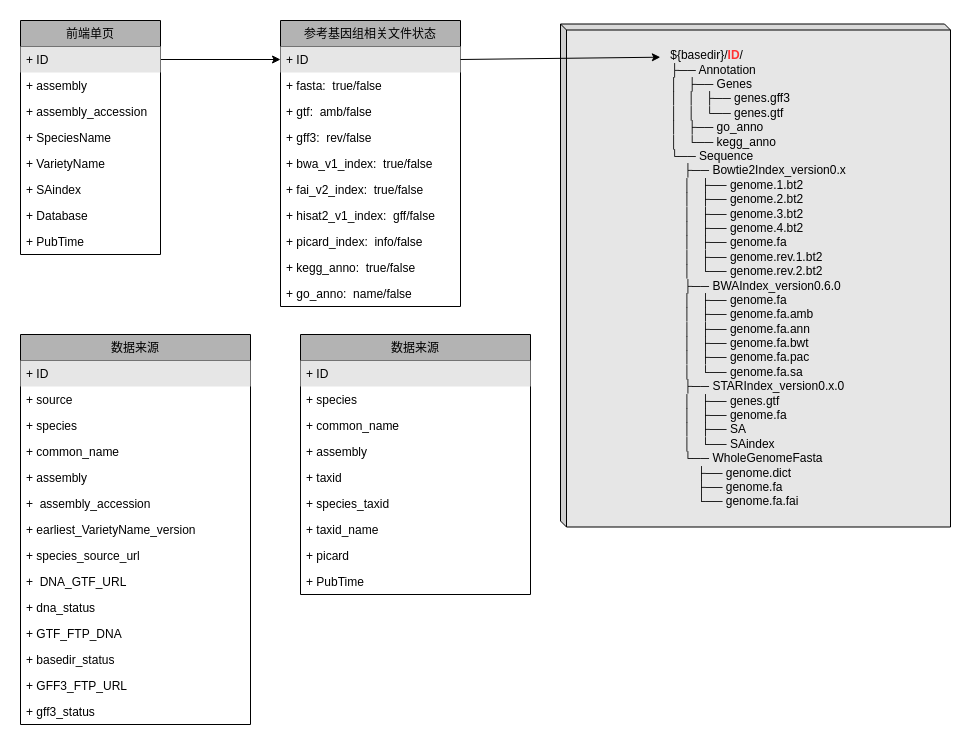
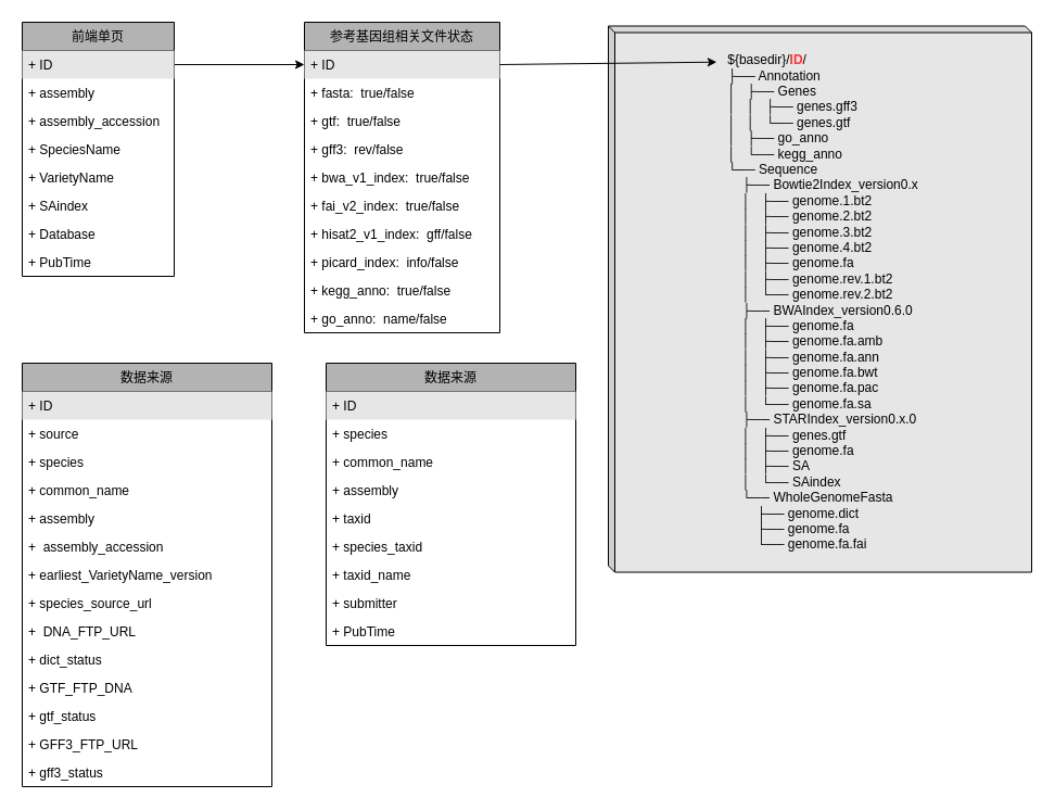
  <mxCell id="0" />
  <mxCell id="1" parent="0" />
  <mxCell id="2" value="" style="edgeStyle=orthogonalEdgeStyle;rounded=0;orthogonalLoop=1;jettySize=auto;html=1;exitX=1;exitY=0.5;exitDx=0;exitDy=0;entryX=0;entryY=0.5;entryDx=0;entryDy=0;" parent="1" source="4" target="38" edge="1"><mxGeometry relative="1" as="geometry" /></mxCell>
  <mxCell id="3" value="前端单页" style="swimlane;fontStyle=0;childLayout=stackLayout;horizontal=1;startSize=26;fillColor=#B3B3B3;horizontalStack=0;resizeParent=1;resizeParentMax=0;resizeLast=0;collapsible=1;marginBottom=0;" parent="1" vertex="1"><mxGeometry x="20" y="20" width="140" height="234" as="geometry" /></mxCell>
  <mxCell id="4" value="+ ID" style="text;strokeColor=none;fillColor=#E6E6E6;align=left;verticalAlign=top;spacingLeft=4;spacingRight=4;overflow=hidden;rotatable=0;points=[[0,0.5],[1,0.5]];portConstraint=eastwest;" parent="3" vertex="1"><mxGeometry y="26" width="140" height="26" as="geometry" /></mxCell>
  <mxCell id="5" value="+ assembly" style="text;strokeColor=none;fillColor=none;align=left;verticalAlign=top;spacingLeft=4;spacingRight=4;overflow=hidden;rotatable=0;points=[[0,0.5],[1,0.5]];portConstraint=eastwest;" parent="3" vertex="1"><mxGeometry y="52" width="140" height="26" as="geometry" /></mxCell>
  <mxCell id="6" value="+ assembly_accession" style="text;strokeColor=none;fillColor=none;align=left;verticalAlign=top;spacingLeft=4;spacingRight=4;overflow=hidden;rotatable=0;points=[[0,0.5],[1,0.5]];portConstraint=eastwest;" parent="3" vertex="1"><mxGeometry y="78" width="140" height="26" as="geometry" /></mxCell>
  <mxCell id="7" value="+ SpeciesName" style="text;strokeColor=none;fillColor=none;align=left;verticalAlign=top;spacingLeft=4;spacingRight=4;overflow=hidden;rotatable=0;points=[[0,0.5],[1,0.5]];portConstraint=eastwest;" parent="3" vertex="1"><mxGeometry y="104" width="140" height="26" as="geometry" /></mxCell>
  <mxCell id="8" value="+ VarietyName" style="text;strokeColor=none;fillColor=none;align=left;verticalAlign=top;spacingLeft=4;spacingRight=4;overflow=hidden;rotatable=0;points=[[0,0.5],[1,0.5]];portConstraint=eastwest;" parent="3" vertex="1"><mxGeometry y="130" width="140" height="26" as="geometry" /></mxCell>
  <mxCell id="9" value="+ SAindex" style="text;strokeColor=none;fillColor=none;align=left;verticalAlign=top;spacingLeft=4;spacingRight=4;overflow=hidden;rotatable=0;points=[[0,0.5],[1,0.5]];portConstraint=eastwest;" parent="3" vertex="1"><mxGeometry y="156" width="140" height="26" as="geometry" /></mxCell>
  <mxCell id="10" value="+ Database" style="text;strokeColor=none;fillColor=none;align=left;verticalAlign=top;spacingLeft=4;spacingRight=4;overflow=hidden;rotatable=0;points=[[0,0.5],[1,0.5]];portConstraint=eastwest;" parent="3" vertex="1"><mxGeometry y="182" width="140" height="26" as="geometry" /></mxCell>
  <mxCell id="11" value="+ PubTime" style="text;strokeColor=none;fillColor=none;align=left;verticalAlign=top;spacingLeft=4;spacingRight=4;overflow=hidden;rotatable=0;points=[[0,0.5],[1,0.5]];portConstraint=eastwest;" parent="3" vertex="1"><mxGeometry y="208" width="140" height="26" as="geometry" /></mxCell>
  <mxCell id="12" value="数据来源" style="swimlane;fontStyle=0;childLayout=stackLayout;horizontal=1;startSize=26;fillColor=#B3B3B3;horizontalStack=0;resizeParent=1;resizeParentMax=0;resizeLast=0;collapsible=1;marginBottom=0;" vertex="1" parent="1"><mxGeometry x="20" y="334" width="230" height="390" as="geometry" /></mxCell>
  <mxCell id="13" value="+ ID" style="text;strokeColor=none;fillColor=#E6E6E6;align=left;verticalAlign=top;spacingLeft=4;spacingRight=4;overflow=hidden;rotatable=0;points=[[0,0.5],[1,0.5]];portConstraint=eastwest;" vertex="1" parent="12"><mxGeometry y="26" width="230" height="26" as="geometry" /></mxCell>
  <mxCell id="14" value="+ source" style="text;strokeColor=none;fillColor=none;align=left;verticalAlign=top;spacingLeft=4;spacingRight=4;overflow=hidden;rotatable=0;points=[[0,0.5],[1,0.5]];portConstraint=eastwest;" vertex="1" parent="12"><mxGeometry y="52" width="230" height="26" as="geometry" /></mxCell>
  <mxCell id="15" value="+ species" style="text;strokeColor=none;fillColor=none;align=left;verticalAlign=top;spacingLeft=4;spacingRight=4;overflow=hidden;rotatable=0;points=[[0,0.5],[1,0.5]];portConstraint=eastwest;" vertex="1" parent="12"><mxGeometry y="78" width="230" height="26" as="geometry" /></mxCell>
  <mxCell id="16" value="+ common_name" style="text;strokeColor=none;fillColor=none;align=left;verticalAlign=top;spacingLeft=4;spacingRight=4;overflow=hidden;rotatable=0;points=[[0,0.5],[1,0.5]];portConstraint=eastwest;" vertex="1" parent="12"><mxGeometry y="104" width="230" height="26" as="geometry" /></mxCell>
  <mxCell id="17" value="+ assembly" style="text;strokeColor=none;fillColor=none;align=left;verticalAlign=top;spacingLeft=4;spacingRight=4;overflow=hidden;rotatable=0;points=[[0,0.5],[1,0.5]];portConstraint=eastwest;" vertex="1" parent="12"><mxGeometry y="130" width="230" height="26" as="geometry" /></mxCell>
  <mxCell id="18" value="+   assembly_accession" style="text;strokeColor=none;fillColor=none;align=left;verticalAlign=top;spacingLeft=4;spacingRight=4;overflow=hidden;rotatable=0;points=[[0,0.5],[1,0.5]];portConstraint=eastwest;" vertex="1" parent="12"><mxGeometry y="156" width="230" height="26" as="geometry" /></mxCell>
  <mxCell id="19" value="+ earliest_VarietyName_version" style="text;strokeColor=none;fillColor=none;align=left;verticalAlign=top;spacingLeft=4;spacingRight=4;overflow=hidden;rotatable=0;points=[[0,0.5],[1,0.5]];portConstraint=eastwest;" vertex="1" parent="12"><mxGeometry y="182" width="230" height="26" as="geometry" /></mxCell>
  <mxCell id="20" value="+ species_source_url" style="text;strokeColor=none;fillColor=none;align=left;verticalAlign=top;spacingLeft=4;spacingRight=4;overflow=hidden;rotatable=0;points=[[0,0.5],[1,0.5]];portConstraint=eastwest;" vertex="1" parent="12"><mxGeometry y="208" width="230" height="26" as="geometry" /></mxCell>
- <mxCell id="21" value="+   DNA_GTF_URL" style="text;strokeColor=none;fillColor=none;align=left;verticalAlign=top;spacingLeft=4;spacingRight=4;overflow=hidden;rotatable=0;points=[[0,0.5],[1,0.5]];portConstraint=eastwest;" vertex="1" parent="12"><mxGeometry y="234" width="230" height="26" as="geometry" /></mxCell>
- <mxCell id="22" value="+ dna_status" style="text;strokeColor=none;fillColor=none;align=left;verticalAlign=top;spacingLeft=4;spacingRight=4;overflow=hidden;rotatable=0;points=[[0,0.5],[1,0.5]];portConstraint=eastwest;" vertex="1" parent="12"><mxGeometry y="260" width="230" height="26" as="geometry" /></mxCell>
+ <mxCell id="21" value="+   DNA_FTP_URL" style="text;strokeColor=none;fillColor=none;align=left;verticalAlign=top;spacingLeft=4;spacingRight=4;overflow=hidden;rotatable=0;points=[[0,0.5],[1,0.5]];portConstraint=eastwest;" vertex="1" parent="12"><mxGeometry y="234" width="230" height="26" as="geometry" /></mxCell>
+ <mxCell id="22" value="+ dict_status" style="text;strokeColor=none;fillColor=none;align=left;verticalAlign=top;spacingLeft=4;spacingRight=4;overflow=hidden;rotatable=0;points=[[0,0.5],[1,0.5]];portConstraint=eastwest;" vertex="1" parent="12"><mxGeometry y="260" width="230" height="26" as="geometry" /></mxCell>
  <mxCell id="23" value="+ GTF_FTP_DNA" style="text;strokeColor=none;fillColor=none;align=left;verticalAlign=top;spacingLeft=4;spacingRight=4;overflow=hidden;rotatable=0;points=[[0,0.5],[1,0.5]];portConstraint=eastwest;" vertex="1" parent="12"><mxGeometry y="286" width="230" height="26" as="geometry" /></mxCell>
- <mxCell id="24" value="+ basedir_status" style="text;strokeColor=none;fillColor=none;align=left;verticalAlign=top;spacingLeft=4;spacingRight=4;overflow=hidden;rotatable=0;points=[[0,0.5],[1,0.5]];portConstraint=eastwest;" vertex="1" parent="12"><mxGeometry y="312" width="230" height="26" as="geometry" /></mxCell>
+ <mxCell id="24" value="+ gtf_status" style="text;strokeColor=none;fillColor=none;align=left;verticalAlign=top;spacingLeft=4;spacingRight=4;overflow=hidden;rotatable=0;points=[[0,0.5],[1,0.5]];portConstraint=eastwest;" vertex="1" parent="12"><mxGeometry y="312" width="230" height="26" as="geometry" /></mxCell>
  <mxCell id="25" value="+ GFF3_FTP_URL" style="text;strokeColor=none;fillColor=none;align=left;verticalAlign=top;spacingLeft=4;spacingRight=4;overflow=hidden;rotatable=0;points=[[0,0.5],[1,0.5]];portConstraint=eastwest;" vertex="1" parent="12"><mxGeometry y="338" width="230" height="26" as="geometry" /></mxCell>
  <mxCell id="26" value="+ gff3_status" style="text;strokeColor=none;fillColor=none;align=left;verticalAlign=top;spacingLeft=4;spacingRight=4;overflow=hidden;rotatable=0;points=[[0,0.5],[1,0.5]];portConstraint=eastwest;" vertex="1" parent="12"><mxGeometry y="364" width="230" height="26" as="geometry" /></mxCell>
  <mxCell id="27" value="数据来源" style="swimlane;fontStyle=0;childLayout=stackLayout;horizontal=1;startSize=26;fillColor=#B3B3B3;horizontalStack=0;resizeParent=1;resizeParentMax=0;resizeLast=0;collapsible=1;marginBottom=0;" vertex="1" parent="1"><mxGeometry x="300" y="334" width="230" height="260" as="geometry" /></mxCell>
  <mxCell id="28" value="+ ID" style="text;strokeColor=none;fillColor=#E6E6E6;align=left;verticalAlign=top;spacingLeft=4;spacingRight=4;overflow=hidden;rotatable=0;points=[[0,0.5],[1,0.5]];portConstraint=eastwest;" vertex="1" parent="27"><mxGeometry y="26" width="230" height="26" as="geometry" /></mxCell>
  <mxCell id="29" value="+ species" style="text;strokeColor=none;fillColor=none;align=left;verticalAlign=top;spacingLeft=4;spacingRight=4;overflow=hidden;rotatable=0;points=[[0,0.5],[1,0.5]];portConstraint=eastwest;" vertex="1" parent="27"><mxGeometry y="52" width="230" height="26" as="geometry" /></mxCell>
  <mxCell id="30" value="+ common_name" style="text;strokeColor=none;fillColor=none;align=left;verticalAlign=top;spacingLeft=4;spacingRight=4;overflow=hidden;rotatable=0;points=[[0,0.5],[1,0.5]];portConstraint=eastwest;" vertex="1" parent="27"><mxGeometry y="78" width="230" height="26" as="geometry" /></mxCell>
  <mxCell id="31" value="+ assembly" style="text;strokeColor=none;fillColor=none;align=left;verticalAlign=top;spacingLeft=4;spacingRight=4;overflow=hidden;rotatable=0;points=[[0,0.5],[1,0.5]];portConstraint=eastwest;" vertex="1" parent="27"><mxGeometry y="104" width="230" height="26" as="geometry" /></mxCell>
  <mxCell id="32" value="+ taxid" style="text;strokeColor=none;fillColor=none;align=left;verticalAlign=top;spacingLeft=4;spacingRight=4;overflow=hidden;rotatable=0;points=[[0,0.5],[1,0.5]];portConstraint=eastwest;" vertex="1" parent="27"><mxGeometry y="130" width="230" height="26" as="geometry" /></mxCell>
  <mxCell id="33" value="+ species_taxid" style="text;strokeColor=none;fillColor=none;align=left;verticalAlign=top;spacingLeft=4;spacingRight=4;overflow=hidden;rotatable=0;points=[[0,0.5],[1,0.5]];portConstraint=eastwest;" vertex="1" parent="27"><mxGeometry y="156" width="230" height="26" as="geometry" /></mxCell>
  <mxCell id="34" value="+ taxid_name" style="text;strokeColor=none;fillColor=none;align=left;verticalAlign=top;spacingLeft=4;spacingRight=4;overflow=hidden;rotatable=0;points=[[0,0.5],[1,0.5]];portConstraint=eastwest;" vertex="1" parent="27"><mxGeometry y="182" width="230" height="26" as="geometry" /></mxCell>
- <mxCell id="35" value="+ picard" style="text;strokeColor=none;fillColor=none;align=left;verticalAlign=top;spacingLeft=4;spacingRight=4;overflow=hidden;rotatable=0;points=[[0,0.5],[1,0.5]];portConstraint=eastwest;" vertex="1" parent="27"><mxGeometry y="208" width="230" height="26" as="geometry" /></mxCell>
+ <mxCell id="35" value="+ submitter" style="text;strokeColor=none;fillColor=none;align=left;verticalAlign=top;spacingLeft=4;spacingRight=4;overflow=hidden;rotatable=0;points=[[0,0.5],[1,0.5]];portConstraint=eastwest;" vertex="1" parent="27"><mxGeometry y="208" width="230" height="26" as="geometry" /></mxCell>
  <mxCell id="36" value="+ PubTime" style="text;strokeColor=none;fillColor=none;align=left;verticalAlign=top;spacingLeft=4;spacingRight=4;overflow=hidden;rotatable=0;points=[[0,0.5],[1,0.5]];portConstraint=eastwest;" vertex="1" parent="27"><mxGeometry y="234" width="230" height="26" as="geometry" /></mxCell>
  <mxCell id="37" value="参考基因组相关文件状态" style="swimlane;fontStyle=0;childLayout=stackLayout;horizontal=1;startSize=26;fillColor=#B3B3B3;horizontalStack=0;resizeParent=1;resizeParentMax=0;resizeLast=0;collapsible=1;marginBottom=0;" parent="1" vertex="1"><mxGeometry x="280" y="20" width="180" height="286" as="geometry" /></mxCell>
  <mxCell id="38" value="+ ID" style="text;strokeColor=none;fillColor=#E6E6E6;align=left;verticalAlign=top;spacingLeft=4;spacingRight=4;overflow=hidden;rotatable=0;points=[[0,0.5],[1,0.5]];portConstraint=eastwest;" parent="37" vertex="1"><mxGeometry y="26" width="180" height="26" as="geometry" /></mxCell>
  <mxCell id="39" value="+ fasta:  true/false" style="text;strokeColor=none;fillColor=none;align=left;verticalAlign=top;spacingLeft=4;spacingRight=4;overflow=hidden;rotatable=0;points=[[0,0.5],[1,0.5]];portConstraint=eastwest;" parent="37" vertex="1"><mxGeometry y="52" width="180" height="26" as="geometry" /></mxCell>
- <mxCell id="40" value="+ gtf:  amb/false" style="text;strokeColor=none;fillColor=none;align=left;verticalAlign=top;spacingLeft=4;spacingRight=4;overflow=hidden;rotatable=0;points=[[0,0.5],[1,0.5]];portConstraint=eastwest;" parent="37" vertex="1"><mxGeometry y="78" width="180" height="26" as="geometry" /></mxCell>
+ <mxCell id="40" value="+ gtf:  true/false" style="text;strokeColor=none;fillColor=none;align=left;verticalAlign=top;spacingLeft=4;spacingRight=4;overflow=hidden;rotatable=0;points=[[0,0.5],[1,0.5]];portConstraint=eastwest;" parent="37" vertex="1"><mxGeometry y="78" width="180" height="26" as="geometry" /></mxCell>
  <mxCell id="41" value="+ gff3:  rev/false" style="text;strokeColor=none;fillColor=none;align=left;verticalAlign=top;spacingLeft=4;spacingRight=4;overflow=hidden;rotatable=0;points=[[0,0.5],[1,0.5]];portConstraint=eastwest;" parent="37" vertex="1"><mxGeometry y="104" width="180" height="26" as="geometry" /></mxCell>
  <mxCell id="42" value="+ bwa_v1_index:  true/false" style="text;strokeColor=none;fillColor=none;align=left;verticalAlign=top;spacingLeft=4;spacingRight=4;overflow=hidden;rotatable=0;points=[[0,0.5],[1,0.5]];portConstraint=eastwest;" vertex="1" parent="37"><mxGeometry y="130" width="180" height="26" as="geometry" /></mxCell>
  <mxCell id="43" value="+ fai_v2_index:  true/false" style="text;strokeColor=none;fillColor=none;align=left;verticalAlign=top;spacingLeft=4;spacingRight=4;overflow=hidden;rotatable=0;points=[[0,0.5],[1,0.5]];portConstraint=eastwest;" vertex="1" parent="37"><mxGeometry y="156" width="180" height="26" as="geometry" /></mxCell>
  <mxCell id="44" value="+ hisat2_v1_index:  gff/false" style="text;strokeColor=none;fillColor=none;align=left;verticalAlign=top;spacingLeft=4;spacingRight=4;overflow=hidden;rotatable=0;points=[[0,0.5],[1,0.5]];portConstraint=eastwest;" vertex="1" parent="37"><mxGeometry y="182" width="180" height="26" as="geometry" /></mxCell>
  <mxCell id="45" value="+ picard_index:  info/false" style="text;strokeColor=none;fillColor=none;align=left;verticalAlign=top;spacingLeft=4;spacingRight=4;overflow=hidden;rotatable=0;points=[[0,0.5],[1,0.5]];portConstraint=eastwest;" vertex="1" parent="37"><mxGeometry y="208" width="180" height="26" as="geometry" /></mxCell>
  <mxCell id="46" value="+ kegg_anno:  true/false" style="text;strokeColor=none;fillColor=none;align=left;verticalAlign=top;spacingLeft=4;spacingRight=4;overflow=hidden;rotatable=0;points=[[0,0.5],[1,0.5]];portConstraint=eastwest;" vertex="1" parent="37"><mxGeometry y="234" width="180" height="26" as="geometry" /></mxCell>
  <mxCell id="47" value="+ go_anno:  name/false" style="text;strokeColor=none;fillColor=none;align=left;verticalAlign=top;spacingLeft=4;spacingRight=4;overflow=hidden;rotatable=0;points=[[0,0.5],[1,0.5]];portConstraint=eastwest;" vertex="1" parent="37"><mxGeometry y="260" width="180" height="26" as="geometry" /></mxCell>
  <mxCell id="48" value="&lt;blockquote&gt;&lt;blockquote&gt;&lt;div align=&quot;left&quot;&gt;${basedir}/&lt;font color=&quot;#FF3333&quot;&gt;&lt;b&gt;ID&lt;/b&gt;&lt;font color=&quot;#000000&quot;&gt;/&lt;/font&gt;&lt;/font&gt;&lt;br&gt;├── Annotation&lt;br&gt;│&amp;nbsp;&amp;nbsp; ├── Genes&lt;br&gt;│&amp;nbsp;&amp;nbsp; │&amp;nbsp;&amp;nbsp; ├── genes.gff3&lt;br&gt;│&amp;nbsp;&amp;nbsp; │&amp;nbsp;&amp;nbsp; └── genes.gtf&lt;br&gt;│&amp;nbsp;&amp;nbsp; ├── go_anno&lt;br&gt;│&amp;nbsp;&amp;nbsp; └── kegg_anno&lt;br&gt;└── Sequence&lt;br&gt;&amp;nbsp;&amp;nbsp;&amp;nbsp; ├── Bowtie2Index_version0.x&lt;br&gt;&amp;nbsp;&amp;nbsp;&amp;nbsp; │&amp;nbsp;&amp;nbsp; ├── genome.1.bt2&lt;br&gt;&amp;nbsp;&amp;nbsp;&amp;nbsp; │&amp;nbsp;&amp;nbsp; ├── genome.2.bt2&lt;br&gt;&amp;nbsp;&amp;nbsp;&amp;nbsp; │&amp;nbsp;&amp;nbsp; ├── genome.3.bt2&lt;br&gt;&amp;nbsp;&amp;nbsp;&amp;nbsp; │&amp;nbsp;&amp;nbsp; ├── genome.4.bt2&lt;br&gt;&amp;nbsp;&amp;nbsp;&amp;nbsp; │&amp;nbsp;&amp;nbsp; ├── genome.fa&lt;br&gt;&amp;nbsp;&amp;nbsp;&amp;nbsp; │&amp;nbsp;&amp;nbsp; ├── genome.rev.1.bt2&lt;br&gt;&amp;nbsp;&amp;nbsp;&amp;nbsp; │&amp;nbsp;&amp;nbsp; └── genome.rev.2.bt2&lt;br&gt;&amp;nbsp;&amp;nbsp;&amp;nbsp; ├── BWAIndex_version0.6.0&lt;br&gt;&amp;nbsp;&amp;nbsp;&amp;nbsp; │&amp;nbsp;&amp;nbsp; ├── genome.fa&lt;br&gt;&amp;nbsp;&amp;nbsp;&amp;nbsp; │&amp;nbsp;&amp;nbsp; ├── genome.fa.amb&lt;br&gt;&amp;nbsp;&amp;nbsp;&amp;nbsp; │&amp;nbsp;&amp;nbsp; ├── genome.fa.ann&lt;br&gt;&amp;nbsp;&amp;nbsp;&amp;nbsp; │&amp;nbsp;&amp;nbsp; ├── genome.fa.bwt&lt;br&gt;&amp;nbsp;&amp;nbsp;&amp;nbsp; │&amp;nbsp;&amp;nbsp; ├── genome.fa.pac&lt;br&gt;&amp;nbsp;&amp;nbsp;&amp;nbsp; │&amp;nbsp;&amp;nbsp; └── genome.fa.sa&lt;br&gt;&amp;nbsp;&amp;nbsp;&amp;nbsp; ├── STARIndex_version0.x.0&lt;br&gt;&amp;nbsp;&amp;nbsp;&amp;nbsp; │&amp;nbsp;&amp;nbsp; ├── genes.gtf&lt;br&gt;&amp;nbsp;&amp;nbsp;&amp;nbsp; │&amp;nbsp;&amp;nbsp; ├── genome.fa&lt;br&gt;&amp;nbsp;&amp;nbsp;&amp;nbsp; │&amp;nbsp;&amp;nbsp; ├── SA&lt;br&gt;&amp;nbsp;&amp;nbsp;&amp;nbsp; │&amp;nbsp;&amp;nbsp; └── SAindex&lt;br&gt;&amp;nbsp;&amp;nbsp;&amp;nbsp; └── WholeGenomeFasta&lt;br&gt;&amp;nbsp;&amp;nbsp;&amp;nbsp;&amp;nbsp;&amp;nbsp;&amp;nbsp;&amp;nbsp; ├── genome.dict&lt;br&gt;&amp;nbsp;&amp;nbsp;&amp;nbsp;&amp;nbsp;&amp;nbsp;&amp;nbsp;&amp;nbsp; ├── genome.fa&lt;br&gt;&amp;nbsp;&amp;nbsp;&amp;nbsp;&amp;nbsp;&amp;nbsp;&amp;nbsp;&amp;nbsp; └── genome.fa.fai&lt;br&gt;&lt;/div&gt;&lt;/blockquote&gt;&lt;/blockquote&gt;" style="shape=cube;whiteSpace=wrap;html=1;boundedLbl=1;backgroundOutline=1;darkOpacity=0.05;darkOpacity2=0.1;fillColor=#E6E6E6;size=6;" vertex="1" parent="1"><mxGeometry x="560" y="23.5" width="390" height="503" as="geometry" /></mxCell>
  <mxCell id="49" value="" style="endArrow=classic;html=1;exitX=1;exitY=0.5;exitDx=0;exitDy=0;entryX=0.256;entryY=0.066;entryDx=0;entryDy=0;entryPerimeter=0;" edge="1" parent="1" source="38" target="48"><mxGeometry width="50" height="50" relative="1" as="geometry"><mxPoint x="20" y="649" as="sourcePoint" /><mxPoint x="70" y="599" as="targetPoint" /></mxGeometry></mxCell>
